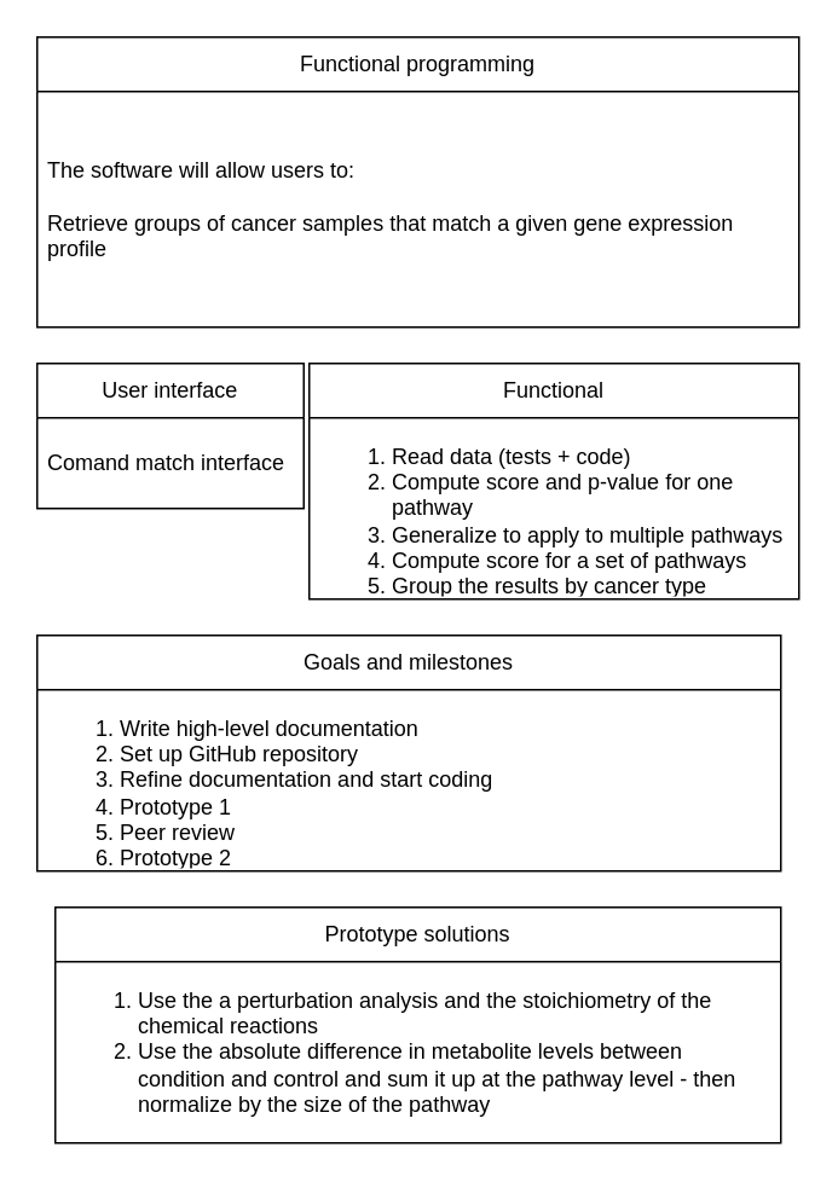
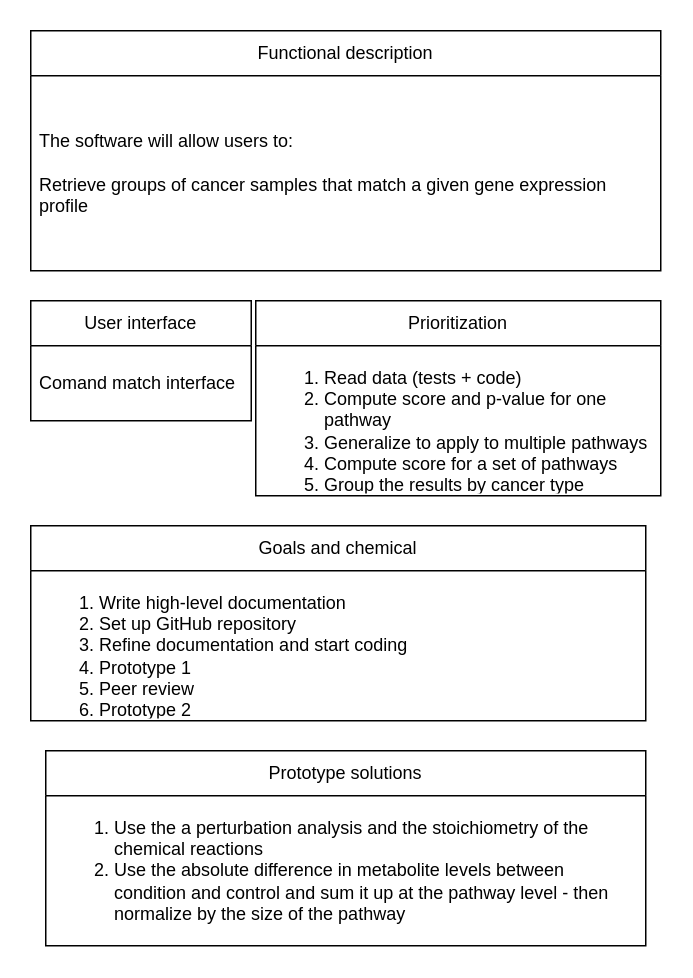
  <mxCell id="0" />
  <mxCell id="1" parent="0" />
- <mxCell id="2" value="Functional programming" style="swimlane;fontStyle=0;childLayout=stackLayout;horizontal=1;startSize=30;horizontalStack=0;resizeParent=1;resizeParentMax=0;resizeLast=0;collapsible=1;marginBottom=0;whiteSpace=wrap;html=1;" parent="1" vertex="1"><mxGeometry x="20" y="20" width="420" height="160" as="geometry" /></mxCell>
+ <mxCell id="2" value="Functional description" style="swimlane;fontStyle=0;childLayout=stackLayout;horizontal=1;startSize=30;horizontalStack=0;resizeParent=1;resizeParentMax=0;resizeLast=0;collapsible=1;marginBottom=0;whiteSpace=wrap;html=1;" parent="1" vertex="1"><mxGeometry x="20" y="20" width="420" height="160" as="geometry" /></mxCell>
  <mxCell id="3" value="The software will allow users to:&lt;br&gt;&lt;br&gt;Retrieve groups of cancer samples that match a given gene expression profile" style="text;strokeColor=none;fillColor=none;align=left;verticalAlign=middle;spacingLeft=4;spacingRight=4;overflow=hidden;points=[[0,0.5],[1,0.5]];portConstraint=eastwest;rotatable=0;whiteSpace=wrap;html=1;" parent="2" vertex="1"><mxGeometry y="30" width="420" height="130" as="geometry" /></mxCell>
  <mxCell id="4" value="User interface" style="swimlane;fontStyle=0;childLayout=stackLayout;horizontal=1;startSize=30;horizontalStack=0;resizeParent=1;resizeParentMax=0;resizeLast=0;collapsible=1;marginBottom=0;whiteSpace=wrap;html=1;" parent="1" vertex="1"><mxGeometry x="20" y="200" width="147" height="80" as="geometry" /></mxCell>
  <mxCell id="5" value="Comand match interface&amp;nbsp;&lt;br&gt;" style="text;strokeColor=none;fillColor=none;align=left;verticalAlign=middle;spacingLeft=4;spacingRight=4;overflow=hidden;points=[[0,0.5],[1,0.5]];portConstraint=eastwest;rotatable=0;whiteSpace=wrap;html=1;" parent="4" vertex="1"><mxGeometry y="30" width="147" height="50" as="geometry" /></mxCell>
- <mxCell id="6" value="Functional" style="swimlane;fontStyle=0;childLayout=stackLayout;horizontal=1;startSize=30;horizontalStack=0;resizeParent=1;resizeParentMax=0;resizeLast=0;collapsible=1;marginBottom=0;whiteSpace=wrap;html=1;align=center;" parent="1" vertex="1"><mxGeometry x="170" y="200" width="270" height="130" as="geometry" /></mxCell>
+ <mxCell id="6" value="Prioritization" style="swimlane;fontStyle=0;childLayout=stackLayout;horizontal=1;startSize=30;horizontalStack=0;resizeParent=1;resizeParentMax=0;resizeLast=0;collapsible=1;marginBottom=0;whiteSpace=wrap;html=1;align=center;" parent="1" vertex="1"><mxGeometry x="170" y="200" width="270" height="130" as="geometry" /></mxCell>
  <mxCell id="7" value="&lt;ol&gt;&lt;li&gt;Read data (tests + code)&lt;/li&gt;&lt;li&gt;Compute score and p-value for one pathway&lt;/li&gt;&lt;li&gt;Generalize to apply to multiple pathways&lt;/li&gt;&lt;li&gt;Compute score for a set of pathways&lt;/li&gt;&lt;li&gt;Group the results by cancer type&lt;/li&gt;&lt;/ol&gt;" style="text;strokeColor=none;fillColor=none;align=left;verticalAlign=middle;spacingLeft=4;spacingRight=4;overflow=hidden;points=[[0,0.5],[1,0.5]];portConstraint=eastwest;rotatable=0;whiteSpace=wrap;html=1;" parent="6" vertex="1"><mxGeometry y="30" width="270" height="100" as="geometry" /></mxCell>
- <mxCell id="8" value="Goals and milestones" style="swimlane;fontStyle=0;childLayout=stackLayout;horizontal=1;startSize=30;horizontalStack=0;resizeParent=1;resizeParentMax=0;resizeLast=0;collapsible=1;marginBottom=0;whiteSpace=wrap;html=1;align=center;" parent="1" vertex="1"><mxGeometry x="20" y="350" width="410" height="130" as="geometry" /></mxCell>
+ <mxCell id="8" value="Goals and chemical" style="swimlane;fontStyle=0;childLayout=stackLayout;horizontal=1;startSize=30;horizontalStack=0;resizeParent=1;resizeParentMax=0;resizeLast=0;collapsible=1;marginBottom=0;whiteSpace=wrap;html=1;align=center;" parent="1" vertex="1"><mxGeometry x="20" y="350" width="410" height="130" as="geometry" /></mxCell>
  <mxCell id="9" value="&lt;ol&gt;&lt;li&gt;Write high-level documentation&lt;/li&gt;&lt;li&gt;Set up GitHub repository&lt;/li&gt;&lt;li&gt;Refine documentation and start coding&lt;/li&gt;&lt;li&gt;Prototype 1&lt;/li&gt;&lt;li&gt;Peer review&lt;/li&gt;&lt;li&gt;Prototype 2&lt;/li&gt;&lt;li&gt;Peer programming&lt;/li&gt;&lt;/ol&gt;" style="text;strokeColor=none;fillColor=none;align=left;verticalAlign=middle;spacingLeft=4;spacingRight=4;overflow=hidden;points=[[0,0.5],[1,0.5]];portConstraint=eastwest;rotatable=0;whiteSpace=wrap;html=1;" parent="8" vertex="1"><mxGeometry y="30" width="410" height="100" as="geometry" /></mxCell>
  <mxCell id="10" value="Prototype solutions" style="swimlane;fontStyle=0;childLayout=stackLayout;horizontal=1;startSize=30;horizontalStack=0;resizeParent=1;resizeParentMax=0;resizeLast=0;collapsible=1;marginBottom=0;whiteSpace=wrap;html=1;align=center;" parent="1" vertex="1"><mxGeometry x="30" y="500" width="400" height="130" as="geometry" /></mxCell>
  <mxCell id="11" value="&lt;ol&gt;&lt;li&gt;Use the a perturbation analysis and the stoichiometry of the chemical reactions&lt;/li&gt;&lt;li&gt;Use the absolute difference in metabolite levels between condition and control and sum it up at the pathway level - then normalize by the size of the pathway&lt;/li&gt;&lt;/ol&gt;" style="text;strokeColor=none;fillColor=none;align=left;verticalAlign=middle;spacingLeft=4;spacingRight=4;overflow=hidden;points=[[0,0.5],[1,0.5]];portConstraint=eastwest;rotatable=0;whiteSpace=wrap;html=1;" parent="10" vertex="1"><mxGeometry y="30" width="400" height="100" as="geometry" /></mxCell>
